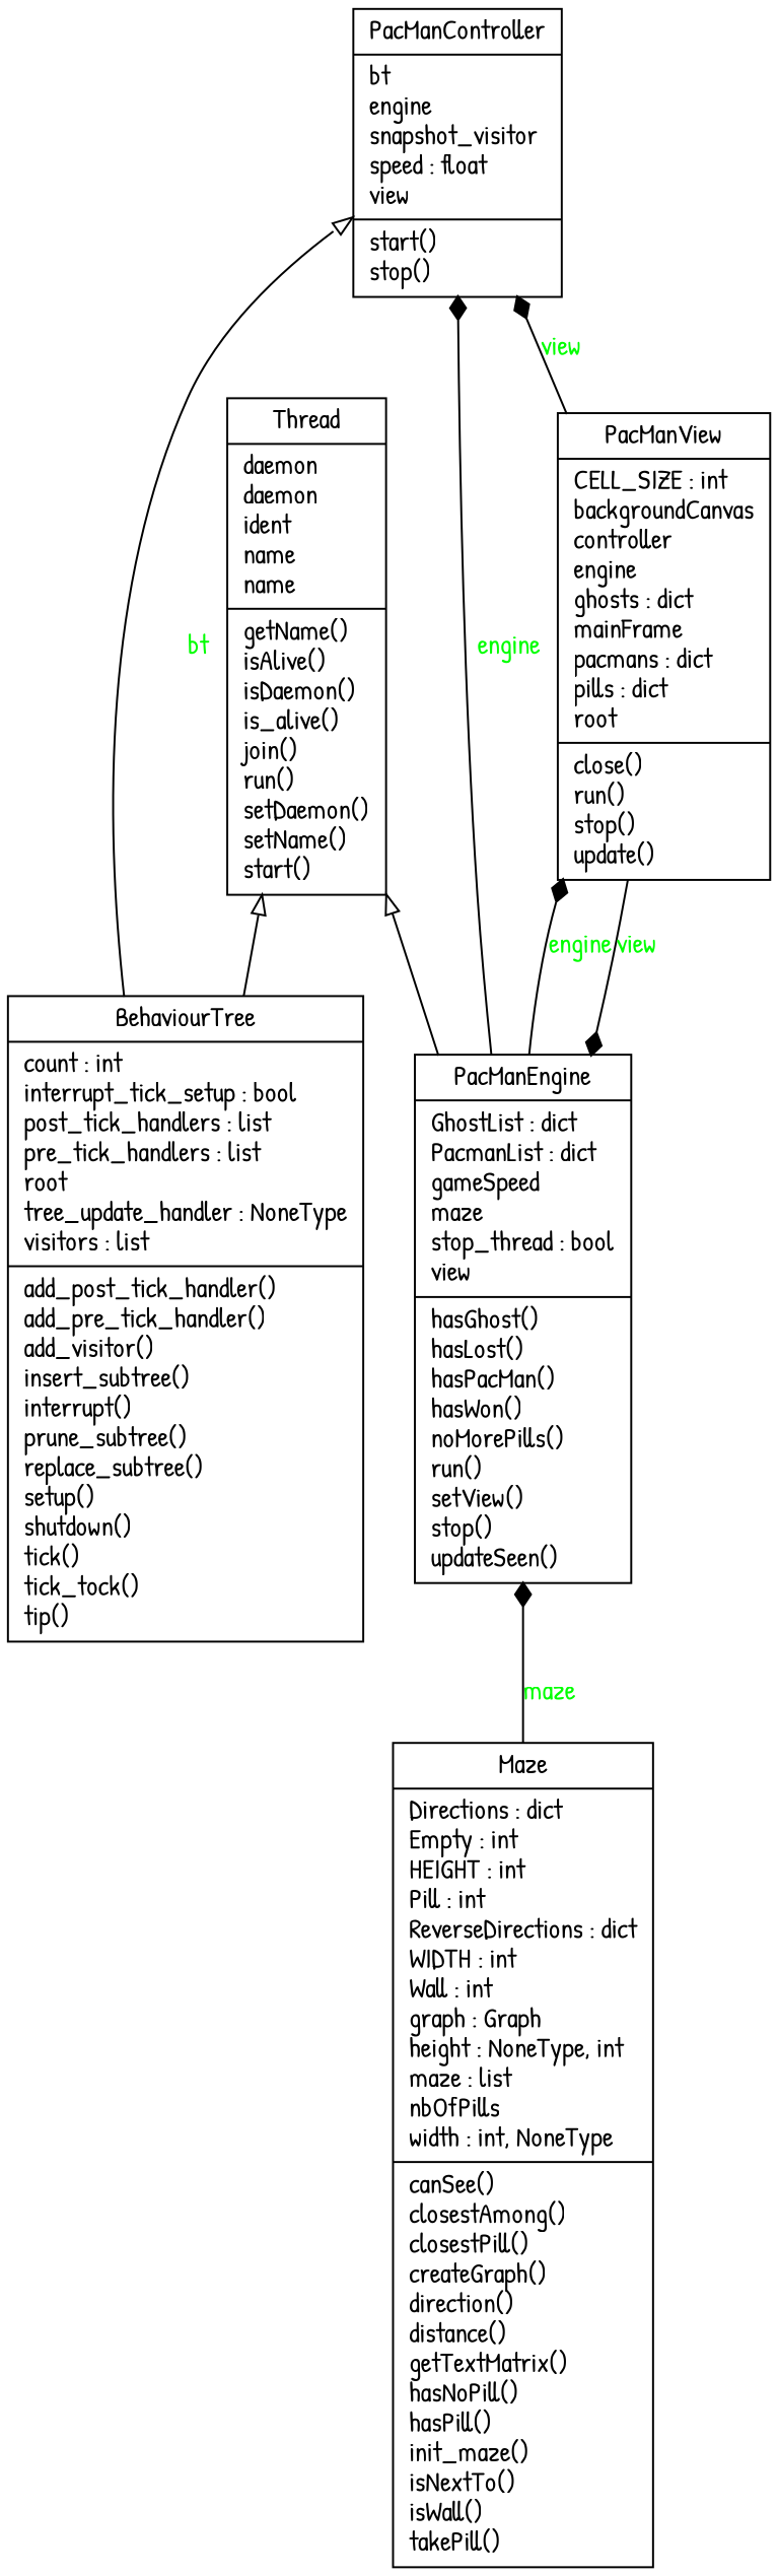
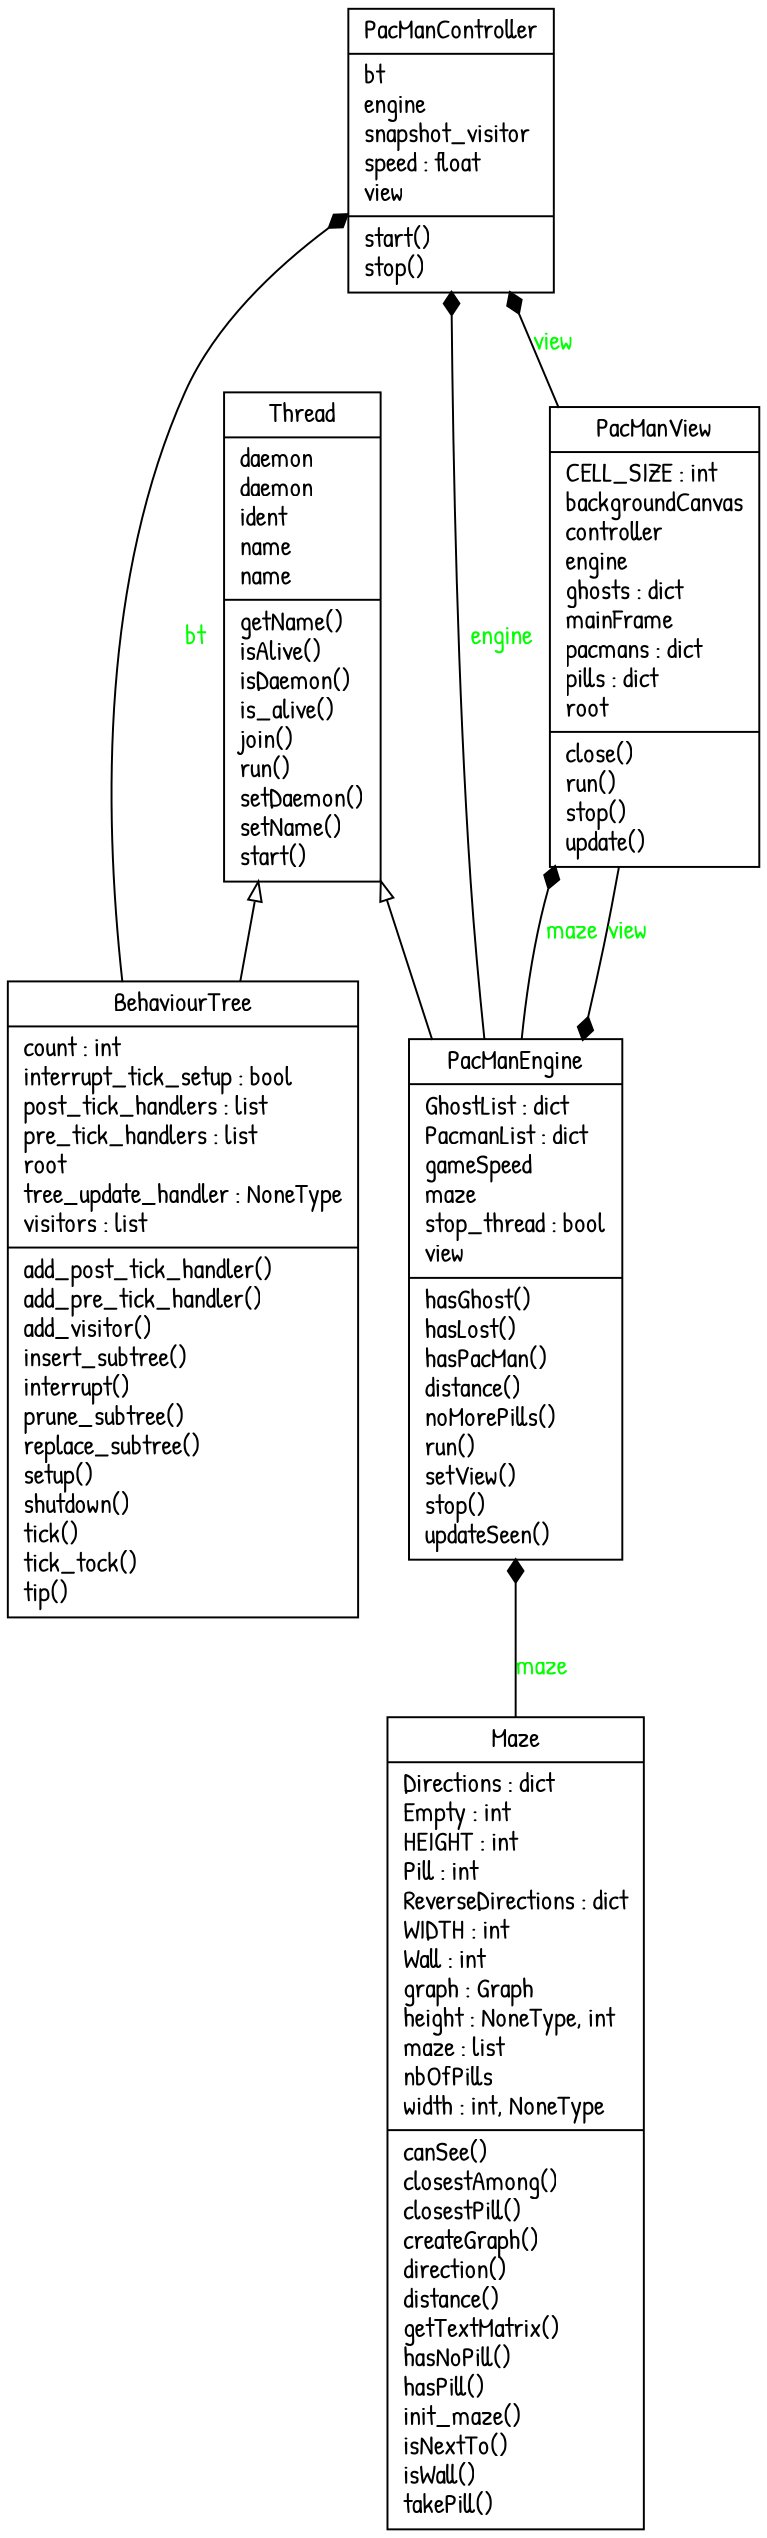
  digraph {
    fontname="Patrick Hand"
    rankdir=BT
    node [fontname="Patrick Hand" shape=record]
    edge [arrowhead=diamond arrowtail=none fontcolor=green fontname="Patrick Hand" style=solid]
    n1 [label="{BehaviourTree|count : int\linterrupt_tick_setup : bool\lpost_tick_handlers : list\lpre_tick_handlers : list\lroot\ltree_update_handler : NoneType\lvisitors : list\l|add_post_tick_handler()\ladd_pre_tick_handler()\ladd_visitor()\linsert_subtree()\linterrupt()\lprune_subtree()\lreplace_subtree()\lsetup()\lshutdown()\ltick()\ltick_tock()\ltip()\l}"]
    n2 [label="{PacManController|bt\lengine\lsnapshot_visitor\lspeed : float\lview\l|start()\lstop()\l}"]
    n3 [label="{Thread|daemon\ldaemon\lident\lname\lname\l|getName()\lisAlive()\lisDaemon()\lis_alive()\ljoin()\lrun()\lsetDaemon()\lsetName()\lstart()\l}"]
    n4 [label="{Maze|Directions : dict\lEmpty : int\lHEIGHT : int\lPill : int\lReverseDirections : dict\lWIDTH : int\lWall : int\lgraph : Graph\lheight : NoneType, int\lmaze : list\lnbOfPills\lwidth : int, NoneType\l|canSee()\lclosestAmong()\lclosestPill()\lcreateGraph()\ldirection()\ldistance()\lgetTextMatrix()\lhasNoPill()\lhasPill()\linit_maze()\lisNextTo()\lisWall()\ltakePill()\l}"]
-   n5 [label="{PacManEngine|GhostList : dict\lPacmanList : dict\lgameSpeed\lmaze\lstop_thread : bool\lview\l|hasGhost()\lhasLost()\lhasPacMan()\lhasWon()\lnoMorePills()\lrun()\lsetView()\lstop()\lupdateSeen()\l}"]
+   n5 [label="{PacManEngine|GhostList : dict\lPacmanList : dict\lgameSpeed\lmaze\lstop_thread : bool\lview\l|hasGhost()\lhasLost()\lhasPacMan()\ldistance()\lnoMorePills()\lrun()\lsetView()\lstop()\lupdateSeen()\l}"]
    n6 [label="{PacManView|CELL_SIZE : int\lbackgroundCanvas\lcontroller\lengine\lghosts : dict\lmainFrame\lpacmans : dict\lpills : dict\lroot\l|close()\lrun()\lstop()\lupdate()\l}"]
-   n1 -> n2 [arrowhead=empty label=bt]
+   n1 -> n2 [label=bt]
    n1 -> n3 [arrowhead=empty fontcolor="" style=""]
    n4 -> n5 [label=maze]
    n5 -> n2 [label=engine]
    n5 -> n3 [arrowhead=empty fontcolor="" style=""]
-   n5 -> n6 [label=engine]
+   n5 -> n6 [label=maze]
    n6 -> n2 [label=view]
    n6 -> n5 [label=view]
  }
